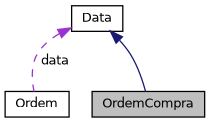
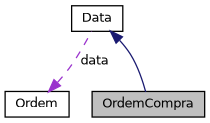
  digraph {
    node [color=black fillcolor=white fontname=Helvetica fontsize=10 shape=record style=filled]
    edge [dir=back fontname=Helvetica fontsize=10 labelfontname=Helvetica labelfontsize=10]
    n1 [fillcolor=grey75 fontcolor=black height=0.2 label=OrdemCompra width=0.4]
    n2 [height=0.2 label=Ordem width=0.4]
    n3 [height=0.2 label=Data width=0.4]
    n3 -> n1 [color=midnightblue style=solid]
-   n3 -> n2 [color=darkorchid3 label=" data" style=dashed]
+   n2 -> n3 [color=darkorchid3 label=" data" style=dashed]
  }
